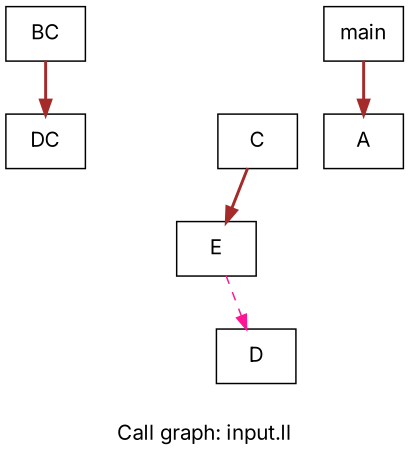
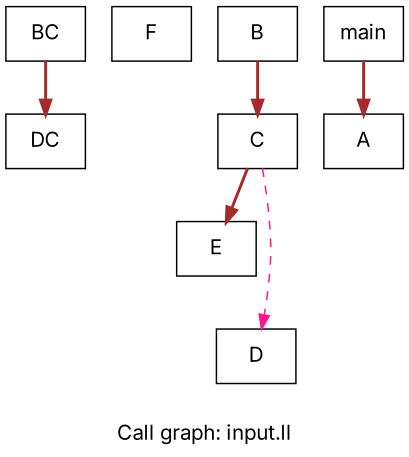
  digraph {
    fontname=Inter
    label="Call graph: input.ll"
    node [fontname=Inter shape=record]
    edge [color=brown fontname=Inter style=bold]
    n1 [label="{DC}"]
    n2 [label="{BC}"]
+   n3 [label="{F}"]
    n4 [label="{E}"]
    n5 [label="{D}"]
    n6 [label="{C}"]
+   n7 [label="{B}"]
    n8 [label="{A}"]
    n9 [label="{main}"]
    n2 -> n1
    n6 -> n4
-   n4 -> n5 [color=deeppink style=dashed]
+   n6 -> n5 [color=deeppink style=dashed]
+   n7 -> n6
    n9 -> n8
  }
